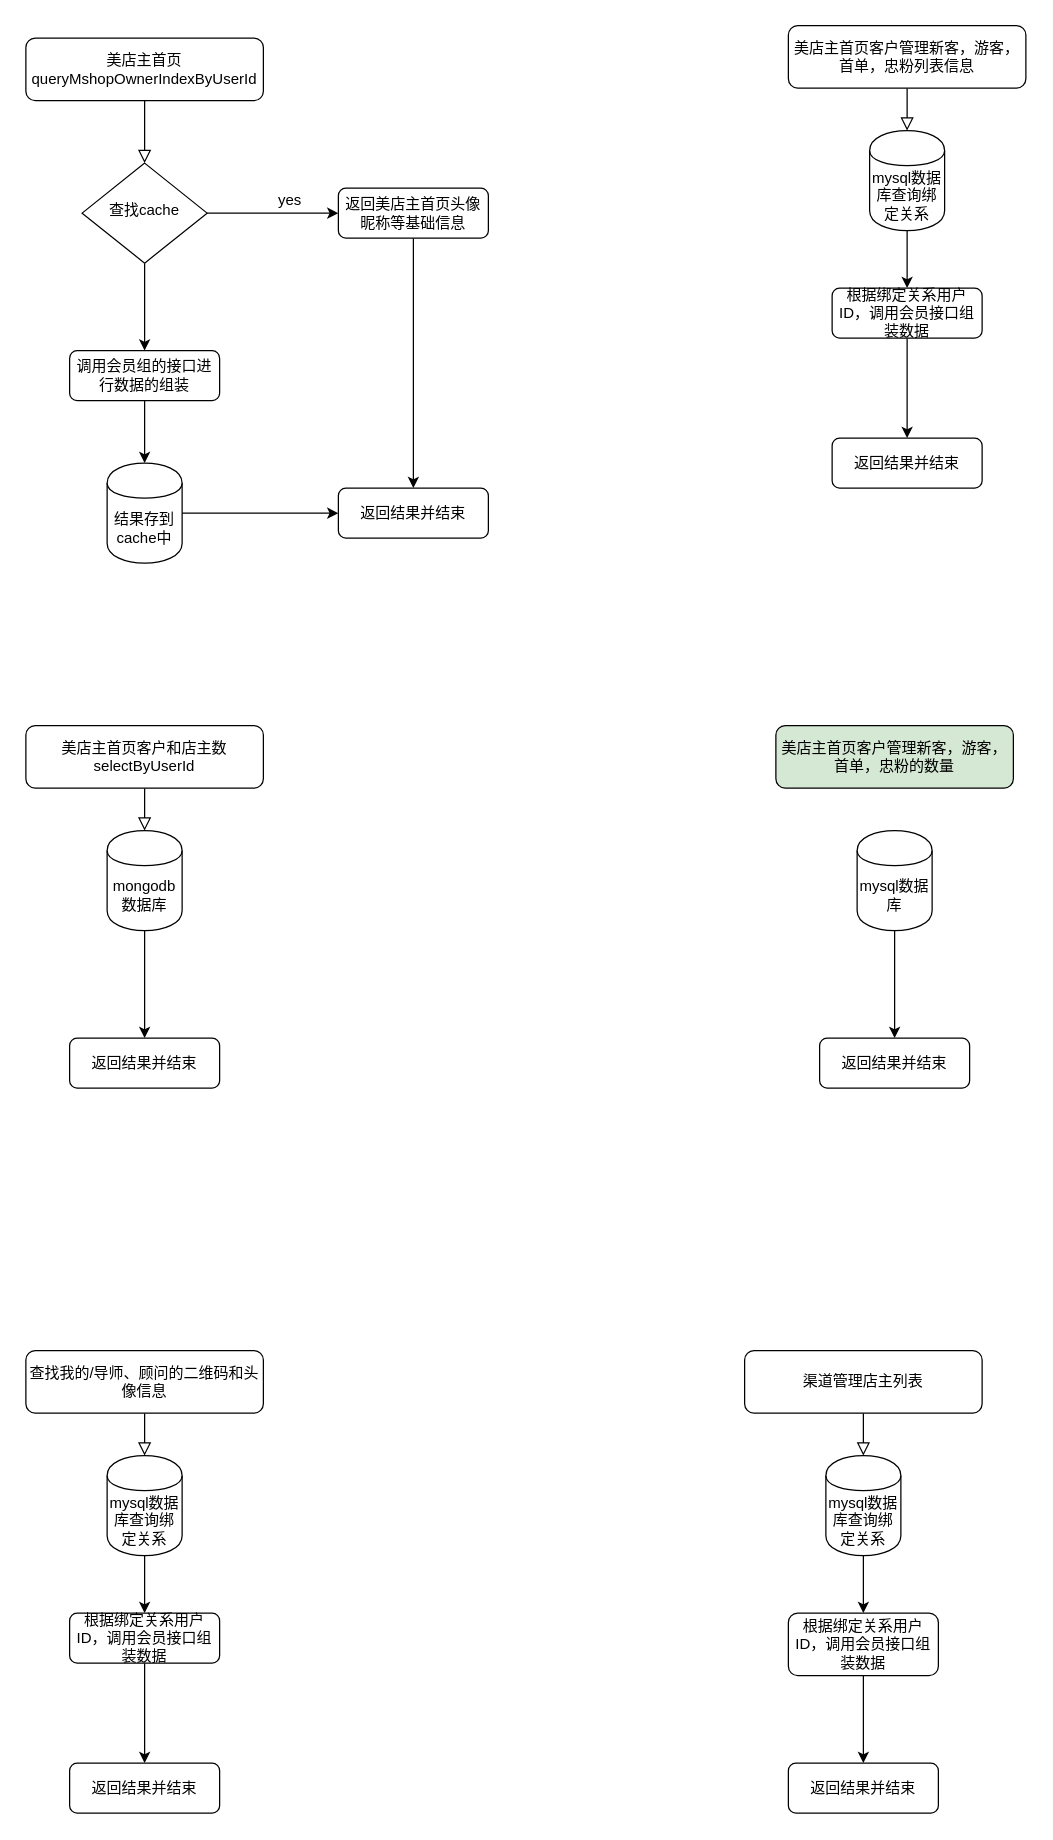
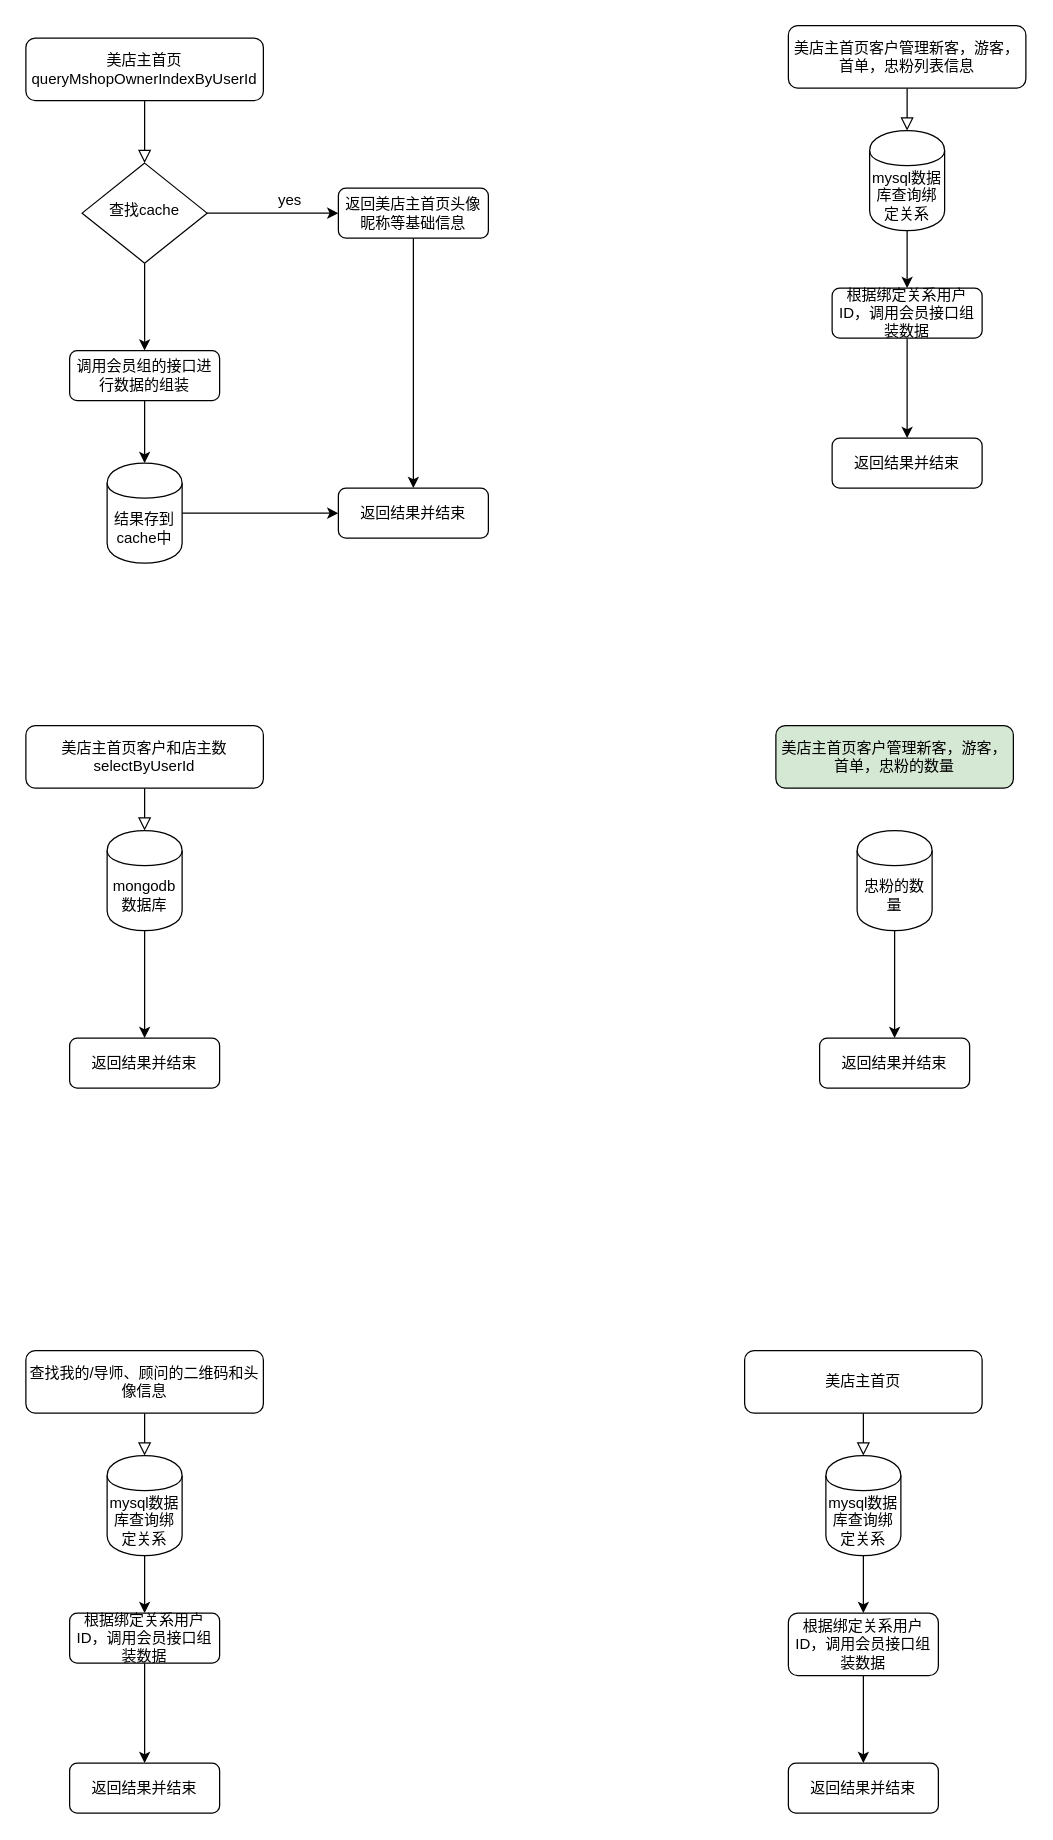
  <mxCell id="0" />
  <mxCell id="1" parent="0" />
  <mxCell id="2" value="" style="rounded=0;html=1;jettySize=auto;orthogonalLoop=1;fontSize=11;endArrow=block;endFill=0;endSize=8;strokeWidth=1;shadow=0;labelBackgroundColor=none;edgeStyle=orthogonalEdgeStyle;" parent="1" source="3" target="6" edge="1"><mxGeometry relative="1" as="geometry" /></mxCell>
  <mxCell id="3" value="美店主首页&lt;br&gt;queryMshopOwnerIndexByUserId" style="rounded=1;whiteSpace=wrap;html=1;fontSize=12;glass=0;strokeWidth=1;shadow=0;" parent="1" vertex="1"><mxGeometry x="20" y="30" width="190" height="50" as="geometry" /></mxCell>
  <mxCell id="4" value="" style="edgeStyle=orthogonalEdgeStyle;rounded=0;orthogonalLoop=1;jettySize=auto;html=1;entryX=0;entryY=0.5;entryDx=0;entryDy=0;" parent="1" source="6" target="8" edge="1"><mxGeometry relative="1" as="geometry"><mxPoint x="245" y="170" as="targetPoint" /></mxGeometry></mxCell>
  <mxCell id="5" value="" style="edgeStyle=orthogonalEdgeStyle;rounded=0;orthogonalLoop=1;jettySize=auto;html=1;entryX=0.5;entryY=0;entryDx=0;entryDy=0;" parent="1" source="6" target="12" edge="1"><mxGeometry relative="1" as="geometry"><mxPoint x="115" y="290" as="targetPoint" /></mxGeometry></mxCell>
  <mxCell id="6" value="查找cache" style="rhombus;whiteSpace=wrap;html=1;shadow=0;fontFamily=Helvetica;fontSize=12;align=center;strokeWidth=1;spacing=6;spacingTop=-4;" parent="1" vertex="1"><mxGeometry x="65" y="130" width="100" height="80" as="geometry" /></mxCell>
  <mxCell id="7" value="" style="edgeStyle=orthogonalEdgeStyle;rounded=0;orthogonalLoop=1;jettySize=auto;html=1;" parent="1" source="8" target="9" edge="1"><mxGeometry relative="1" as="geometry" /></mxCell>
  <mxCell id="8" value="返回美店主首页头像昵称等基础信息" style="rounded=1;whiteSpace=wrap;html=1;fontSize=12;glass=0;strokeWidth=1;shadow=0;" parent="1" vertex="1"><mxGeometry x="270" y="150" width="120" height="40" as="geometry" /></mxCell>
  <mxCell id="9" value="返回结果并结束" style="rounded=1;whiteSpace=wrap;html=1;fontSize=12;glass=0;strokeWidth=1;shadow=0;" parent="1" vertex="1"><mxGeometry x="270" y="390" width="120" height="40" as="geometry" /></mxCell>
  <mxCell id="10" value="yes" style="text;html=1;align=center;verticalAlign=middle;resizable=0;points=[];autosize=1;" parent="1" vertex="1"><mxGeometry x="216" y="150" width="30" height="20" as="geometry" /></mxCell>
  <mxCell id="11" value="" style="edgeStyle=orthogonalEdgeStyle;rounded=0;orthogonalLoop=1;jettySize=auto;html=1;entryX=0.5;entryY=0;entryDx=0;entryDy=0;" parent="1" source="12" target="14" edge="1"><mxGeometry relative="1" as="geometry"><mxPoint x="115" y="400" as="targetPoint" /></mxGeometry></mxCell>
  <mxCell id="12" value="调用会员组的接口进行数据的组装" style="rounded=1;whiteSpace=wrap;html=1;fontSize=12;glass=0;strokeWidth=1;shadow=0;" parent="1" vertex="1"><mxGeometry x="55" y="280" width="120" height="40" as="geometry" /></mxCell>
  <mxCell id="13" value="" style="edgeStyle=orthogonalEdgeStyle;rounded=0;orthogonalLoop=1;jettySize=auto;html=1;entryX=0;entryY=0.5;entryDx=0;entryDy=0;" parent="1" source="14" target="9" edge="1"><mxGeometry relative="1" as="geometry"><mxPoint x="115" y="530" as="targetPoint" /></mxGeometry></mxCell>
  <mxCell id="14" value="结果存到cache中" style="shape=cylinder;whiteSpace=wrap;html=1;boundedLbl=1;backgroundOutline=1;" parent="1" vertex="1"><mxGeometry x="85" y="370" width="60" height="80" as="geometry" /></mxCell>
  <mxCell id="15" value="" style="rounded=0;html=1;jettySize=auto;orthogonalLoop=1;fontSize=11;endArrow=block;endFill=0;endSize=8;strokeWidth=1;shadow=0;labelBackgroundColor=none;edgeStyle=orthogonalEdgeStyle;entryX=0.5;entryY=0;entryDx=0;entryDy=0;" parent="1" source="16" target="18" edge="1"><mxGeometry relative="1" as="geometry"><mxPoint x="115" y="670" as="targetPoint" /></mxGeometry></mxCell>
  <mxCell id="16" value="美店主首页客户和店主数&lt;br&gt;selectByUserId" style="rounded=1;whiteSpace=wrap;html=1;fontSize=12;glass=0;strokeWidth=1;shadow=0;" parent="1" vertex="1"><mxGeometry x="20" y="580" width="190" height="50" as="geometry" /></mxCell>
  <mxCell id="17" value="返回结果并结束" style="rounded=1;whiteSpace=wrap;html=1;fontSize=12;glass=0;strokeWidth=1;shadow=0;" parent="1" vertex="1"><mxGeometry x="55" y="830" width="120" height="40" as="geometry" /></mxCell>
  <mxCell id="18" value="mongodb数据库" style="shape=cylinder;whiteSpace=wrap;html=1;boundedLbl=1;backgroundOutline=1;" parent="1" vertex="1"><mxGeometry x="85" y="664" width="60" height="80" as="geometry" /></mxCell>
  <mxCell id="19" value="" style="endArrow=classic;html=1;exitX=0.5;exitY=1;exitDx=0;exitDy=0;entryX=0.5;entryY=0;entryDx=0;entryDy=0;" parent="1" source="18" target="17" edge="1"><mxGeometry width="50" height="50" relative="1" as="geometry"><mxPoint x="20" y="1120" as="sourcePoint" /><mxPoint x="70" y="1070" as="targetPoint" /></mxGeometry></mxCell>
  <mxCell id="20" value="美店主首页客户管理新客，游客，首单，忠粉的数量" style="rounded=1;whiteSpace=wrap;html=1;fontSize=12;glass=0;strokeWidth=1;shadow=0;fillColor=#d5e8d4;" parent="1" vertex="1"><mxGeometry x="620" y="580" width="190" height="50" as="geometry" /></mxCell>
  <mxCell id="21" value="返回结果并结束" style="rounded=1;whiteSpace=wrap;html=1;fontSize=12;glass=0;strokeWidth=1;shadow=0;" parent="1" vertex="1"><mxGeometry x="655" y="830" width="120" height="40" as="geometry" /></mxCell>
- <mxCell id="22" value="mysql数据库" style="shape=cylinder;whiteSpace=wrap;html=1;boundedLbl=1;backgroundOutline=1;" parent="1" vertex="1"><mxGeometry x="685" y="664" width="60" height="80" as="geometry" /></mxCell>
+ <mxCell id="22" value="忠粉的数量" style="shape=cylinder;whiteSpace=wrap;html=1;boundedLbl=1;backgroundOutline=1;" parent="1" vertex="1"><mxGeometry x="685" y="664" width="60" height="80" as="geometry" /></mxCell>
  <mxCell id="23" value="" style="endArrow=classic;html=1;exitX=0.5;exitY=1;exitDx=0;exitDy=0;entryX=0.5;entryY=0;entryDx=0;entryDy=0;" parent="1" source="22" target="21" edge="1"><mxGeometry width="50" height="50" relative="1" as="geometry"><mxPoint x="620" y="1120" as="sourcePoint" /><mxPoint x="670" y="1070" as="targetPoint" /></mxGeometry></mxCell>
  <mxCell id="24" value="" style="rounded=0;html=1;jettySize=auto;orthogonalLoop=1;fontSize=11;endArrow=block;endFill=0;endSize=8;strokeWidth=1;shadow=0;labelBackgroundColor=none;edgeStyle=orthogonalEdgeStyle;entryX=0.5;entryY=0;entryDx=0;entryDy=0;" parent="1" source="25" target="30" edge="1"><mxGeometry relative="1" as="geometry"><mxPoint x="725" y="110" as="targetPoint" /></mxGeometry></mxCell>
  <mxCell id="25" value="美店主首页客户管理新客，游客，首单，忠粉列表信息" style="rounded=1;whiteSpace=wrap;html=1;fontSize=12;glass=0;strokeWidth=1;shadow=0;" parent="1" vertex="1"><mxGeometry x="630" y="20" width="190" height="50" as="geometry" /></mxCell>
  <mxCell id="26" value="" style="edgeStyle=orthogonalEdgeStyle;rounded=0;orthogonalLoop=1;jettySize=auto;html=1;" parent="1" source="27" target="28" edge="1"><mxGeometry relative="1" as="geometry" /></mxCell>
  <mxCell id="27" value="根据绑定关系用户ID，调用会员接口组装数据" style="rounded=1;whiteSpace=wrap;html=1;fontSize=12;glass=0;strokeWidth=1;shadow=0;" parent="1" vertex="1"><mxGeometry x="665" y="230" width="120" height="40" as="geometry" /></mxCell>
  <mxCell id="28" value="返回结果并结束" style="rounded=1;whiteSpace=wrap;html=1;fontSize=12;glass=0;strokeWidth=1;shadow=0;" parent="1" vertex="1"><mxGeometry x="665" y="350" width="120" height="40" as="geometry" /></mxCell>
  <mxCell id="29" value="" style="edgeStyle=orthogonalEdgeStyle;rounded=0;orthogonalLoop=1;jettySize=auto;html=1;entryX=0.5;entryY=0;entryDx=0;entryDy=0;" parent="1" source="30" target="27" edge="1"><mxGeometry relative="1" as="geometry"><mxPoint x="725" y="264" as="targetPoint" /></mxGeometry></mxCell>
  <mxCell id="30" value="mysql数据库查询绑定关系" style="shape=cylinder;whiteSpace=wrap;html=1;boundedLbl=1;backgroundOutline=1;" parent="1" vertex="1"><mxGeometry x="695" y="104" width="60" height="80" as="geometry" /></mxCell>
  <mxCell id="31" value="" style="rounded=0;html=1;jettySize=auto;orthogonalLoop=1;fontSize=11;endArrow=block;endFill=0;endSize=8;strokeWidth=1;shadow=0;labelBackgroundColor=none;edgeStyle=orthogonalEdgeStyle;entryX=0.5;entryY=0;entryDx=0;entryDy=0;" parent="1" source="32" target="37" edge="1"><mxGeometry relative="1" as="geometry"><mxPoint x="115" y="1170" as="targetPoint" /></mxGeometry></mxCell>
  <mxCell id="32" value="查找我的/导师、顾问的二维码和头像信息" style="rounded=1;whiteSpace=wrap;html=1;fontSize=12;glass=0;strokeWidth=1;shadow=0;" parent="1" vertex="1"><mxGeometry x="20" y="1080" width="190" height="50" as="geometry" /></mxCell>
  <mxCell id="33" value="" style="edgeStyle=orthogonalEdgeStyle;rounded=0;orthogonalLoop=1;jettySize=auto;html=1;" parent="1" source="34" target="35" edge="1"><mxGeometry relative="1" as="geometry" /></mxCell>
  <mxCell id="34" value="根据绑定关系用户ID，调用会员接口组装数据" style="rounded=1;whiteSpace=wrap;html=1;fontSize=12;glass=0;strokeWidth=1;shadow=0;" parent="1" vertex="1"><mxGeometry x="55" y="1290" width="120" height="40" as="geometry" /></mxCell>
  <mxCell id="35" value="返回结果并结束" style="rounded=1;whiteSpace=wrap;html=1;fontSize=12;glass=0;strokeWidth=1;shadow=0;" parent="1" vertex="1"><mxGeometry x="55" y="1410" width="120" height="40" as="geometry" /></mxCell>
  <mxCell id="36" value="" style="edgeStyle=orthogonalEdgeStyle;rounded=0;orthogonalLoop=1;jettySize=auto;html=1;entryX=0.5;entryY=0;entryDx=0;entryDy=0;" parent="1" source="37" target="34" edge="1"><mxGeometry relative="1" as="geometry"><mxPoint x="115" y="1324" as="targetPoint" /></mxGeometry></mxCell>
  <mxCell id="37" value="mysql数据库查询绑定关系" style="shape=cylinder;whiteSpace=wrap;html=1;boundedLbl=1;backgroundOutline=1;" parent="1" vertex="1"><mxGeometry x="85" y="1164" width="60" height="80" as="geometry" /></mxCell>
  <mxCell id="38" value="" style="rounded=0;html=1;jettySize=auto;orthogonalLoop=1;fontSize=11;endArrow=block;endFill=0;endSize=8;strokeWidth=1;shadow=0;labelBackgroundColor=none;edgeStyle=orthogonalEdgeStyle;entryX=0.5;entryY=0;entryDx=0;entryDy=0;" parent="1" source="39" target="44" edge="1"><mxGeometry relative="1" as="geometry"><mxPoint x="690" y="1170" as="targetPoint" /></mxGeometry></mxCell>
- <mxCell id="39" value="渠道管理店主列表" style="rounded=1;whiteSpace=wrap;html=1;fontSize=12;glass=0;strokeWidth=1;shadow=0;" parent="1" vertex="1"><mxGeometry x="595" y="1080" width="190" height="50" as="geometry" /></mxCell>
+ <mxCell id="39" value="美店主首页" style="rounded=1;whiteSpace=wrap;html=1;fontSize=12;glass=0;strokeWidth=1;shadow=0;" parent="1" vertex="1"><mxGeometry x="595" y="1080" width="190" height="50" as="geometry" /></mxCell>
  <mxCell id="40" value="" style="edgeStyle=orthogonalEdgeStyle;rounded=0;orthogonalLoop=1;jettySize=auto;html=1;" parent="1" source="41" target="42" edge="1"><mxGeometry relative="1" as="geometry" /></mxCell>
  <mxCell id="41" value="根据绑定关系用户ID，调用会员接口组装数据" style="rounded=1;whiteSpace=wrap;html=1;fontSize=12;glass=0;strokeWidth=1;shadow=0;" parent="1" vertex="1"><mxGeometry x="630" y="1290" width="120" height="50" as="geometry" /></mxCell>
  <mxCell id="42" value="返回结果并结束" style="rounded=1;whiteSpace=wrap;html=1;fontSize=12;glass=0;strokeWidth=1;shadow=0;" parent="1" vertex="1"><mxGeometry x="630" y="1410" width="120" height="40" as="geometry" /></mxCell>
  <mxCell id="43" value="" style="edgeStyle=orthogonalEdgeStyle;rounded=0;orthogonalLoop=1;jettySize=auto;html=1;entryX=0.5;entryY=0;entryDx=0;entryDy=0;" parent="1" source="44" target="41" edge="1"><mxGeometry relative="1" as="geometry"><mxPoint x="690" y="1324" as="targetPoint" /></mxGeometry></mxCell>
  <mxCell id="44" value="mysql数据库查询绑定关系" style="shape=cylinder;whiteSpace=wrap;html=1;boundedLbl=1;backgroundOutline=1;" parent="1" vertex="1"><mxGeometry x="660" y="1164" width="60" height="80" as="geometry" /></mxCell>
